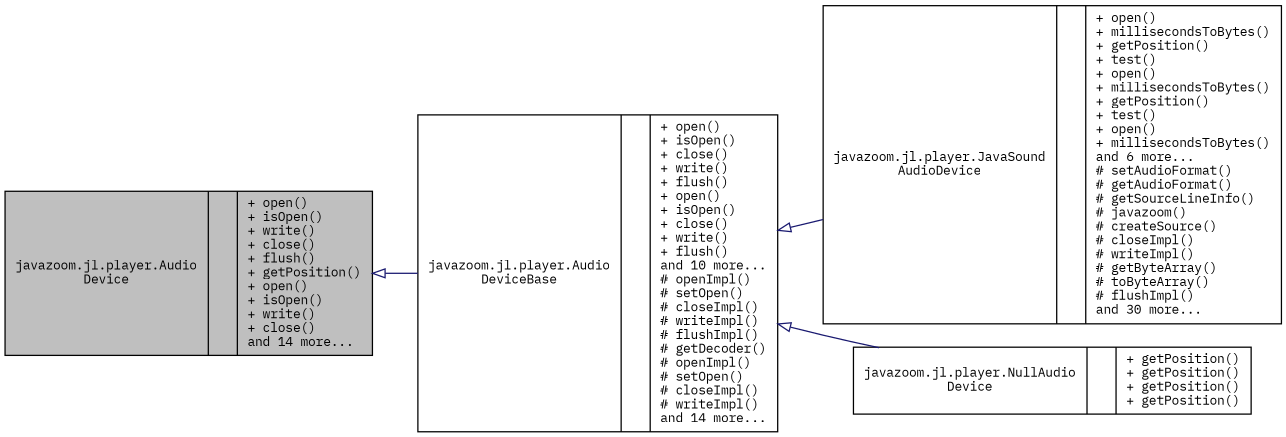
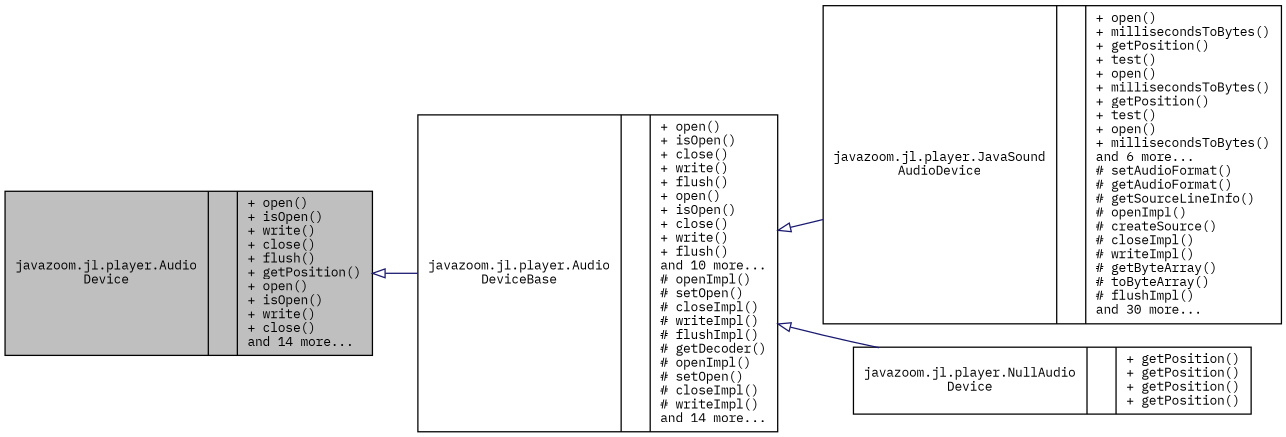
  digraph {
    rankdir=LR
    fontname="IBM Plex Mono"
    node [color=black fillcolor=white fontname="IBM Plex Mono" fontsize=10 shape=record style=filled]
    edge [arrowtail=onormal color=midnightblue dir=back fontname="IBM Plex Mono" fontsize=10 labelfontname=Helvetica labelfontsize=10 style=solid]
    n1 [fillcolor=grey75 fontcolor=black height=0.2 label="{javazoom.jl.player.Audio\lDevice\n||+ open()\l+ isOpen()\l+ write()\l+ close()\l+ flush()\l+ getPosition()\l+ open()\l+ isOpen()\l+ write()\l+ close()\land 14 more...\l}" width=0.4]
    n2 [height=0.2 label="{javazoom.jl.player.Audio\lDeviceBase\n||+ open()\l+ isOpen()\l+ close()\l+ write()\l+ flush()\l+ open()\l+ isOpen()\l+ close()\l+ write()\l+ flush()\land 10 more...\l# openImpl()\l# setOpen()\l# closeImpl()\l# writeImpl()\l# flushImpl()\l# getDecoder()\l# openImpl()\l# setOpen()\l# closeImpl()\l# writeImpl()\land 14 more...\l}" width=0.4]
-   n3 [height=0.2 label="{javazoom.jl.player.JavaSound\lAudioDevice\n||+ open()\l+ millisecondsToBytes()\l+ getPosition()\l+ test()\l+ open()\l+ millisecondsToBytes()\l+ getPosition()\l+ test()\l+ open()\l+ millisecondsToBytes()\land 6 more...\l# setAudioFormat()\l# getAudioFormat()\l# getSourceLineInfo()\l# javazoom()\l# createSource()\l# closeImpl()\l# writeImpl()\l# getByteArray()\l# toByteArray()\l# flushImpl()\land 30 more...\l}" width=0.4]
+   n3 [height=0.2 label="{javazoom.jl.player.JavaSound\lAudioDevice\n||+ open()\l+ millisecondsToBytes()\l+ getPosition()\l+ test()\l+ open()\l+ millisecondsToBytes()\l+ getPosition()\l+ test()\l+ open()\l+ millisecondsToBytes()\land 6 more...\l# setAudioFormat()\l# getAudioFormat()\l# getSourceLineInfo()\l# openImpl()\l# createSource()\l# closeImpl()\l# writeImpl()\l# getByteArray()\l# toByteArray()\l# flushImpl()\land 30 more...\l}" width=0.4]
    n4 [height=0.2 label="{javazoom.jl.player.NullAudio\lDevice\n||+ getPosition()\l+ getPosition()\l+ getPosition()\l+ getPosition()\l}" width=0.4]
    n1 -> n2
    n2 -> n3
    n2 -> n4
  }
